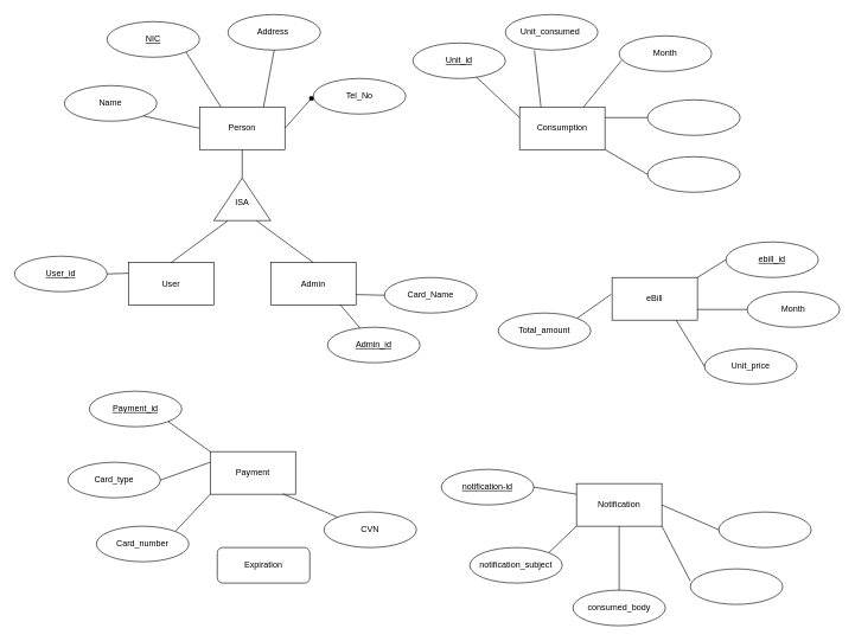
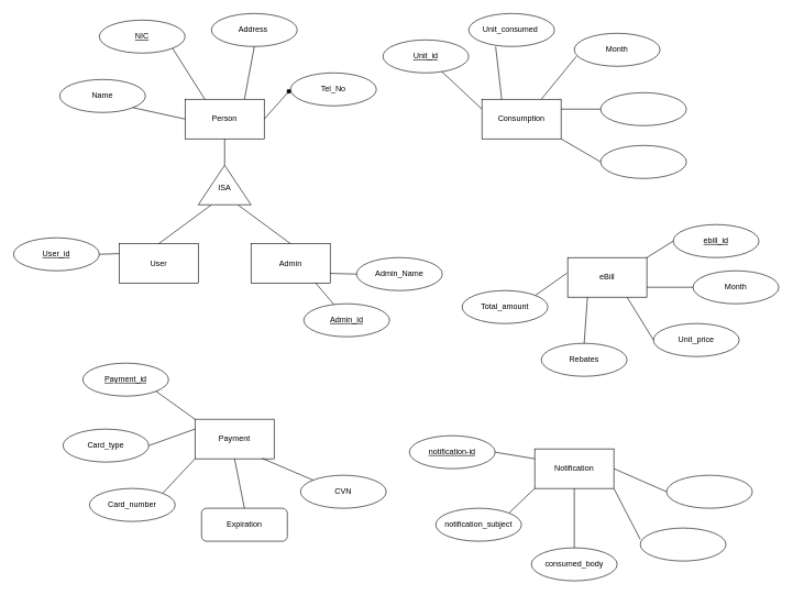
  <mxCell id="0" />
  <mxCell id="1" parent="0" />
  <mxCell id="2" value="Admin" style="rounded=0;whiteSpace=wrap;html=1;" parent="1" vertex="1"><mxGeometry x="380" y="369" width="120" height="60" as="geometry" /></mxCell>
  <mxCell id="3" value="User" style="rounded=0;whiteSpace=wrap;html=1;" parent="1" vertex="1"><mxGeometry x="180" y="369" width="120" height="60" as="geometry" /></mxCell>
  <mxCell id="4" value="Person" style="rounded=0;whiteSpace=wrap;html=1;" parent="1" vertex="1"><mxGeometry x="280" y="150" width="120" height="60" as="geometry" /></mxCell>
  <mxCell id="5" value="" style="endArrow=none;html=1;rounded=0;exitX=1;exitY=0.5;exitDx=0;exitDy=0;entryX=0.5;entryY=1;entryDx=0;entryDy=0;" parent="1" source="9" target="4" edge="1"><mxGeometry width="50" height="50" relative="1" as="geometry"><mxPoint x="460" y="230" as="sourcePoint" /><mxPoint x="510" y="180" as="targetPoint" /></mxGeometry></mxCell>
  <mxCell id="6" value="" style="endArrow=none;html=1;rounded=0;exitX=0.5;exitY=0;exitDx=0;exitDy=0;entryX=0;entryY=0.25;entryDx=0;entryDy=0;" parent="1" source="3" target="9" edge="1"><mxGeometry width="50" height="50" relative="1" as="geometry"><mxPoint x="200" y="310" as="sourcePoint" /><mxPoint x="250" y="260" as="targetPoint" /></mxGeometry></mxCell>
  <mxCell id="7" value="" style="endArrow=none;html=1;rounded=0;exitX=0.5;exitY=0;exitDx=0;exitDy=0;entryX=0;entryY=0.75;entryDx=0;entryDy=0;" parent="1" source="2" target="9" edge="1"><mxGeometry width="50" height="50" relative="1" as="geometry"><mxPoint x="420" y="320" as="sourcePoint" /><mxPoint x="470" y="270" as="targetPoint" /></mxGeometry></mxCell>
  <mxCell id="8" value="" style="group" parent="1" vertex="1" connectable="0"><mxGeometry x="300" y="250" width="80" height="60" as="geometry" /></mxCell>
  <mxCell id="9" value="" style="triangle;whiteSpace=wrap;html=1;rotation=-90;" parent="8" vertex="1"><mxGeometry x="10" y="-10" width="60" height="80" as="geometry" /></mxCell>
  <mxCell id="10" value="ISA" style="text;html=1;strokeColor=none;fillColor=none;align=center;verticalAlign=middle;whiteSpace=wrap;rounded=0;" parent="8" vertex="1"><mxGeometry x="10" y="20" width="60" height="30" as="geometry" /></mxCell>
  <mxCell id="11" value="Consumption" style="rounded=0;whiteSpace=wrap;html=1;" vertex="1" parent="1"><mxGeometry x="730" y="150" width="120" height="60" as="geometry" /></mxCell>
  <mxCell id="12" value="eBill" style="rounded=0;whiteSpace=wrap;html=1;" vertex="1" parent="1"><mxGeometry x="860" y="390" width="120" height="60" as="geometry" /></mxCell>
  <mxCell id="13" value="Payment" style="rounded=0;whiteSpace=wrap;html=1;" vertex="1" parent="1"><mxGeometry x="295" y="635" width="120" height="60" as="geometry" /></mxCell>
  <mxCell id="14" value="Notification" style="rounded=0;whiteSpace=wrap;html=1;" vertex="1" parent="1"><mxGeometry x="810" y="680" width="120" height="60" as="geometry" /></mxCell>
  <mxCell id="15" value="&lt;u&gt;Unit_id&lt;/u&gt;" style="ellipse;whiteSpace=wrap;html=1;" vertex="1" parent="1"><mxGeometry x="580" y="60" width="130" height="50" as="geometry" /></mxCell>
  <mxCell id="16" value="&lt;span&gt;&lt;u&gt;notification-id&lt;/u&gt;&lt;/span&gt;" style="ellipse;whiteSpace=wrap;html=1;" vertex="1" parent="1"><mxGeometry x="620" y="660" width="130" height="50" as="geometry" /></mxCell>
  <mxCell id="17" value="Card_type" style="ellipse;whiteSpace=wrap;html=1;" vertex="1" parent="1"><mxGeometry x="95" y="650" width="130" height="50" as="geometry" /></mxCell>
  <mxCell id="18" value="Name" style="ellipse;whiteSpace=wrap;html=1;" vertex="1" parent="1"><mxGeometry x="90" y="120" width="130" height="50" as="geometry" /></mxCell>
  <mxCell id="19" value="Unit_consumed&amp;nbsp;" style="ellipse;whiteSpace=wrap;html=1;" vertex="1" parent="1"><mxGeometry x="710" y="20" width="130" height="50" as="geometry" /></mxCell>
  <mxCell id="20" value="&lt;span&gt;Card_number&lt;/span&gt;" style="ellipse;whiteSpace=wrap;html=1;" vertex="1" parent="1"><mxGeometry x="135" y="740" width="130" height="50" as="geometry" /></mxCell>
  <mxCell id="21" value="Expiration" style="whiteSpace=wrap;html=1;rounded=1;" vertex="1" parent="1"><mxGeometry x="305" y="770" width="130" height="50" as="geometry" /></mxCell>
  <mxCell id="22" value="CVN" style="ellipse;whiteSpace=wrap;html=1;" vertex="1" parent="1"><mxGeometry x="455" y="720" width="130" height="50" as="geometry" /></mxCell>
  <mxCell id="23" value="&lt;span&gt;notification_subject&lt;/span&gt;" style="ellipse;whiteSpace=wrap;html=1;" vertex="1" parent="1"><mxGeometry x="660" y="770" width="130" height="50" as="geometry" /></mxCell>
  <mxCell id="24" value="&lt;span&gt;consumed_body&lt;/span&gt;" style="ellipse;whiteSpace=wrap;html=1;" vertex="1" parent="1"><mxGeometry x="805" y="830" width="130" height="50" as="geometry" /></mxCell>
  <mxCell id="25" value="" style="ellipse;whiteSpace=wrap;html=1;" vertex="1" parent="1"><mxGeometry x="970" y="800" width="130" height="50" as="geometry" /></mxCell>
  <mxCell id="26" value="" style="ellipse;whiteSpace=wrap;html=1;" vertex="1" parent="1"><mxGeometry x="1010" y="720" width="130" height="50" as="geometry" /></mxCell>
+ <mxCell id="27" value="Rebates" style="ellipse;whiteSpace=wrap;html=1;" vertex="1" parent="1"><mxGeometry x="820" y="520" width="130" height="50" as="geometry" /></mxCell>
  <mxCell id="28" value="Unit_price" style="ellipse;whiteSpace=wrap;html=1;" vertex="1" parent="1"><mxGeometry x="990" y="490" width="130" height="50" as="geometry" /></mxCell>
  <mxCell id="29" value="&lt;span&gt;Total_amount&lt;/span&gt;" style="ellipse;whiteSpace=wrap;html=1;" vertex="1" parent="1"><mxGeometry x="700" y="440" width="130" height="50" as="geometry" /></mxCell>
  <mxCell id="30" value="Month" style="ellipse;whiteSpace=wrap;html=1;" vertex="1" parent="1"><mxGeometry x="1050" y="410" width="130" height="50" as="geometry" /></mxCell>
  <mxCell id="31" value="&lt;u&gt;ebill_id&lt;/u&gt;" style="ellipse;whiteSpace=wrap;html=1;" vertex="1" parent="1"><mxGeometry x="1020" y="340" width="130" height="50" as="geometry" /></mxCell>
  <mxCell id="32" value="&lt;span&gt;Month&lt;/span&gt;" style="ellipse;whiteSpace=wrap;html=1;" vertex="1" parent="1"><mxGeometry x="870" y="50" width="130" height="50" as="geometry" /></mxCell>
  <mxCell id="33" value="" style="ellipse;whiteSpace=wrap;html=1;" vertex="1" parent="1"><mxGeometry x="910" y="140" width="130" height="50" as="geometry" /></mxCell>
  <mxCell id="34" value="" style="ellipse;whiteSpace=wrap;html=1;" vertex="1" parent="1"><mxGeometry x="910" y="220" width="130" height="50" as="geometry" /></mxCell>
  <mxCell id="35" value="&lt;u&gt;NIC&lt;/u&gt;" style="ellipse;whiteSpace=wrap;html=1;" vertex="1" parent="1"><mxGeometry x="150" y="30" width="130" height="50" as="geometry" /></mxCell>
  <mxCell id="36" value="Address&amp;nbsp;" style="ellipse;whiteSpace=wrap;html=1;" vertex="1" parent="1"><mxGeometry x="320" y="20" width="130" height="50" as="geometry" /></mxCell>
  <mxCell id="37" value="Tel_No" style="ellipse;whiteSpace=wrap;html=1;" vertex="1" parent="1"><mxGeometry x="440" y="110" width="130" height="50" as="geometry" /></mxCell>
  <mxCell id="38" value="&lt;u&gt;Payment_id&lt;/u&gt;" style="ellipse;whiteSpace=wrap;html=1;" vertex="1" parent="1"><mxGeometry x="125" y="550" width="130" height="50" as="geometry" /></mxCell>
  <mxCell id="39" value="" style="endArrow=diamond;html=1;rounded=0;exitX=1;exitY=0.5;exitDx=0;exitDy=0;entryX=0;entryY=0.5;entryDx=0;entryDy=0;" edge="1" parent="1" source="4" target="37"><mxGeometry width="50" height="50" relative="1" as="geometry"><mxPoint x="450" y="260" as="sourcePoint" /><mxPoint x="500" y="210" as="targetPoint" /></mxGeometry></mxCell>
  <mxCell id="40" value="" style="endArrow=none;html=1;rounded=0;exitX=0.75;exitY=0;exitDx=0;exitDy=0;entryX=0.5;entryY=1;entryDx=0;entryDy=0;" edge="1" parent="1" source="4" target="36"><mxGeometry width="50" height="50" relative="1" as="geometry"><mxPoint x="410" y="190" as="sourcePoint" /><mxPoint x="449.038" y="152.678" as="targetPoint" /></mxGeometry></mxCell>
  <mxCell id="41" value="" style="endArrow=none;html=1;rounded=0;exitX=0.25;exitY=0;exitDx=0;exitDy=0;entryX=1;entryY=1;entryDx=0;entryDy=0;" edge="1" parent="1" source="4" target="35"><mxGeometry width="50" height="50" relative="1" as="geometry"><mxPoint x="380" y="160" as="sourcePoint" /><mxPoint x="395" y="80" as="targetPoint" /></mxGeometry></mxCell>
  <mxCell id="42" value="" style="endArrow=none;html=1;rounded=0;exitX=0;exitY=0.5;exitDx=0;exitDy=0;entryX=1;entryY=1;entryDx=0;entryDy=0;" edge="1" parent="1" source="4" target="18"><mxGeometry width="50" height="50" relative="1" as="geometry"><mxPoint x="290" y="175" as="sourcePoint" /><mxPoint x="220" y="155" as="targetPoint" /></mxGeometry></mxCell>
  <mxCell id="43" value="" style="endArrow=none;html=1;rounded=0;exitX=0;exitY=0.25;exitDx=0;exitDy=0;entryX=0.686;entryY=0.96;entryDx=0;entryDy=0;entryPerimeter=0;" edge="1" parent="1" source="11" target="15"><mxGeometry width="50" height="50" relative="1" as="geometry"><mxPoint x="630" as="sourcePoint" y="70" /><mxPoint x="340" y="35" as="targetPoint" /></mxGeometry></mxCell>
  <mxCell id="44" value="" style="endArrow=none;html=1;rounded=0;exitX=0.25;exitY=0;exitDx=0;exitDy=0;entryX=0.314;entryY=1.008;entryDx=0;entryDy=0;entryPerimeter=0;" edge="1" parent="1" source="11" target="19"><mxGeometry width="50" height="50" relative="1" as="geometry"><mxPoint x="737.6" y="183.58" as="sourcePoint" /><mxPoint x="690.36" y="141.2" as="targetPoint" /></mxGeometry></mxCell>
  <mxCell id="45" value="" style="endArrow=none;html=1;rounded=0;exitX=0.75;exitY=0;exitDx=0;exitDy=0;entryX=0.025;entryY=0.696;entryDx=0;entryDy=0;entryPerimeter=0;" edge="1" parent="1" source="11" target="32"><mxGeometry width="50" height="50" relative="1" as="geometry"><mxPoint x="770" y="160" as="sourcePoint" /><mxPoint x="760.82" y="80.4" as="targetPoint" /></mxGeometry></mxCell>
  <mxCell id="46" value="" style="endArrow=none;html=1;rounded=0;exitX=1;exitY=0.25;exitDx=0;exitDy=0;entryX=0;entryY=0.5;entryDx=0;entryDy=0;" edge="1" parent="1" source="11" target="33"><mxGeometry width="50" height="50" relative="1" as="geometry"><mxPoint x="830" y="160" as="sourcePoint" /><mxPoint x="883.25" y="94.8" as="targetPoint" /></mxGeometry></mxCell>
  <mxCell id="47" value="" style="endArrow=none;html=1;rounded=0;exitX=1;exitY=1;exitDx=0;exitDy=0;entryX=0;entryY=0.5;entryDx=0;entryDy=0;" edge="1" parent="1" source="11" target="34"><mxGeometry width="50" height="50" relative="1" as="geometry"><mxPoint x="860" y="175" as="sourcePoint" /><mxPoint x="920" y="175" as="targetPoint" /></mxGeometry></mxCell>
  <mxCell id="48" value="" style="endArrow=none;html=1;rounded=0;exitX=1;exitY=0;exitDx=0;exitDy=0;entryX=-0.01;entryY=0.393;entryDx=0;entryDy=0;entryPerimeter=0;" edge="1" parent="1" source="29" target="12"><mxGeometry width="50" height="50" relative="1" as="geometry"><mxPoint x="790" y="370" as="sourcePoint" /><mxPoint x="840" y="320" as="targetPoint" /></mxGeometry></mxCell>
+ <mxCell id="49" value="" style="endArrow=none;html=1;rounded=0;exitX=0.5;exitY=0;exitDx=0;exitDy=0;entryX=0.25;entryY=1;entryDx=0;entryDy=0;" edge="1" parent="1" source="27" target="12"><mxGeometry width="50" height="50" relative="1" as="geometry"><mxPoint x="810.36" y="451.6" as="sourcePoint" /><mxPoint x="868.8" y="423.58" as="targetPoint" /></mxGeometry></mxCell>
  <mxCell id="50" value="" style="endArrow=none;html=1;rounded=0;exitX=0;exitY=0.5;exitDx=0;exitDy=0;entryX=0.75;entryY=1;entryDx=0;entryDy=0;" edge="1" parent="1" source="28" target="12"><mxGeometry width="50" height="50" relative="1" as="geometry"><mxPoint x="820.36" y="461.6" as="sourcePoint" /><mxPoint x="878.8" y="433.58" as="targetPoint" /></mxGeometry></mxCell>
  <mxCell id="51" value="" style="endArrow=none;html=1;rounded=0;exitX=0;exitY=0.5;exitDx=0;exitDy=0;entryX=1;entryY=0.75;entryDx=0;entryDy=0;" edge="1" parent="1" source="30" target="12"><mxGeometry width="50" height="50" relative="1" as="geometry"><mxPoint x="1000" y="525" as="sourcePoint" /><mxPoint x="960" y="460" as="targetPoint" /></mxGeometry></mxCell>
  <mxCell id="52" value="" style="endArrow=none;html=1;rounded=0;exitX=0;exitY=0.5;exitDx=0;exitDy=0;entryX=1;entryY=0;entryDx=0;entryDy=0;" edge="1" parent="1" source="31" target="12"><mxGeometry width="50" height="50" relative="1" as="geometry"><mxPoint x="1010" y="535" as="sourcePoint" /><mxPoint x="970" y="470" as="targetPoint" /></mxGeometry></mxCell>
  <mxCell id="53" value="" style="endArrow=none;html=1;rounded=0;exitX=1;exitY=1;exitDx=0;exitDy=0;entryX=0;entryY=0;entryDx=0;entryDy=0;" edge="1" parent="1" source="38" target="13"><mxGeometry width="50" height="50" relative="1" as="geometry"><mxPoint x="315" y="600" as="sourcePoint" /><mxPoint x="365" y="550" as="targetPoint" /></mxGeometry></mxCell>
  <mxCell id="54" value="" style="endArrow=none;html=1;rounded=0;exitX=1;exitY=0.5;exitDx=0;exitDy=0;entryX=0;entryY=0.25;entryDx=0;entryDy=0;" edge="1" parent="1" source="17" target="13"><mxGeometry width="50" height="50" relative="1" as="geometry"><mxPoint x="255.962" y="602.678" as="sourcePoint" /><mxPoint x="305" y="645" as="targetPoint" /></mxGeometry></mxCell>
  <mxCell id="55" value="" style="endArrow=none;html=1;rounded=0;exitX=1;exitY=0;exitDx=0;exitDy=0;entryX=0;entryY=1;entryDx=0;entryDy=0;" edge="1" parent="1" source="20" target="13"><mxGeometry width="50" height="50" relative="1" as="geometry"><mxPoint x="225" y="655" as="sourcePoint" /><mxPoint x="305" y="660" as="targetPoint" /></mxGeometry></mxCell>
+ <mxCell id="56" value="" style="endArrow=none;html=1;rounded=0;exitX=0.5;exitY=0;exitDx=0;exitDy=0;entryX=0.5;entryY=1;entryDx=0;entryDy=0;" edge="1" parent="1" source="21" target="13"><mxGeometry width="50" height="50" relative="1" as="geometry"><mxPoint x="265.962" y="737.322" as="sourcePoint" /><mxPoint x="305" y="705" as="targetPoint" /></mxGeometry></mxCell>
  <mxCell id="57" value="" style="endArrow=none;html=1;rounded=0;exitX=0;exitY=0;exitDx=0;exitDy=0;entryX=0.85;entryY=0.99;entryDx=0;entryDy=0;entryPerimeter=0;" edge="1" parent="1" source="22" target="13"><mxGeometry width="50" height="50" relative="1" as="geometry"><mxPoint x="380" y="770" as="sourcePoint" /><mxPoint x="365" y="705" as="targetPoint" /></mxGeometry></mxCell>
  <mxCell id="58" value="" style="endArrow=none;html=1;rounded=0;exitX=1;exitY=0.5;exitDx=0;exitDy=0;entryX=0;entryY=0.25;entryDx=0;entryDy=0;" edge="1" parent="1" source="16" target="14"><mxGeometry width="50" height="50" relative="1" as="geometry"><mxPoint x="780" y="660" as="sourcePoint" /><mxPoint x="830" y="610" as="targetPoint" /></mxGeometry></mxCell>
  <mxCell id="59" value="" style="endArrow=none;html=1;rounded=0;exitX=1;exitY=0;exitDx=0;exitDy=0;entryX=0;entryY=1;entryDx=0;entryDy=0;" edge="1" parent="1" source="23" target="14"><mxGeometry width="50" height="50" relative="1" as="geometry"><mxPoint x="760" y="695" as="sourcePoint" /><mxPoint x="820" y="705" as="targetPoint" /></mxGeometry></mxCell>
  <mxCell id="60" value="" style="endArrow=none;html=1;rounded=0;exitX=0.5;exitY=0;exitDx=0;exitDy=0;entryX=0.5;entryY=1;entryDx=0;entryDy=0;" edge="1" parent="1" source="24" target="14"><mxGeometry width="50" height="50" relative="1" as="geometry"><mxPoint x="780.962" y="787.322" as="sourcePoint" /><mxPoint x="820" y="750" as="targetPoint" /></mxGeometry></mxCell>
  <mxCell id="61" value="" style="endArrow=none;html=1;rounded=0;exitX=0;exitY=0.344;exitDx=0;exitDy=0;entryX=1;entryY=1;entryDx=0;entryDy=0;exitPerimeter=0;" edge="1" parent="1" source="25" target="14"><mxGeometry width="50" height="50" relative="1" as="geometry"><mxPoint x="880" y="840" as="sourcePoint" /><mxPoint x="880" y="750" as="targetPoint" /></mxGeometry></mxCell>
  <mxCell id="62" value="" style="endArrow=none;html=1;rounded=0;exitX=0;exitY=0.5;exitDx=0;exitDy=0;entryX=1;entryY=0.5;entryDx=0;entryDy=0;" edge="1" parent="1" source="26" target="14"><mxGeometry width="50" height="50" relative="1" as="geometry"><mxPoint x="980" y="827.2" as="sourcePoint" /><mxPoint x="940" y="750" as="targetPoint" /></mxGeometry></mxCell>
  <mxCell id="63" value="&lt;u&gt;User_id&lt;/u&gt;" style="ellipse;whiteSpace=wrap;html=1;" vertex="1" parent="1"><mxGeometry x="20" y="360" width="130" height="50" as="geometry" /></mxCell>
  <mxCell id="64" value="" style="endArrow=none;html=1;rounded=0;exitX=0;exitY=0.25;exitDx=0;exitDy=0;entryX=1;entryY=0.5;entryDx=0;entryDy=0;" edge="1" parent="1" source="3" target="63"><mxGeometry width="50" height="50" relative="1" as="geometry"><mxPoint x="160.39" y="386.4" as="sourcePoint" /><mxPoint x="80" y="429" as="targetPoint" /></mxGeometry></mxCell>
  <mxCell id="65" value="&lt;u&gt;Admin_id&lt;/u&gt;" style="ellipse;whiteSpace=wrap;html=1;" vertex="1" parent="1"><mxGeometry x="460" y="460" width="130" height="50" as="geometry" /></mxCell>
- <mxCell id="66" value="Card_Name" style="ellipse;whiteSpace=wrap;html=1;" vertex="1" parent="1"><mxGeometry x="540" y="390" width="130" height="50" as="geometry" /></mxCell>
+ <mxCell id="66" value="Admin_Name" style="ellipse;whiteSpace=wrap;html=1;" vertex="1" parent="1"><mxGeometry x="540" y="390" width="130" height="50" as="geometry" /></mxCell>
  <mxCell id="67" value="" style="endArrow=none;html=1;rounded=0;entryX=0.813;entryY=0.983;entryDx=0;entryDy=0;exitX=0.351;exitY=0.024;exitDx=0;exitDy=0;exitPerimeter=0;entryPerimeter=0;" edge="1" parent="1" source="65" target="2"><mxGeometry width="50" height="50" relative="1" as="geometry"><mxPoint x="320" y="540" as="sourcePoint" /><mxPoint x="370" y="490" as="targetPoint" /></mxGeometry></mxCell>
  <mxCell id="68" value="" style="endArrow=none;html=1;rounded=0;exitX=1;exitY=0.75;exitDx=0;exitDy=0;entryX=0;entryY=0.5;entryDx=0;entryDy=0;" edge="1" parent="1" source="2" target="66"><mxGeometry width="50" height="50" relative="1" as="geometry"><mxPoint x="540" y="370" as="sourcePoint" /><mxPoint x="590" y="320" as="targetPoint" /></mxGeometry></mxCell>
